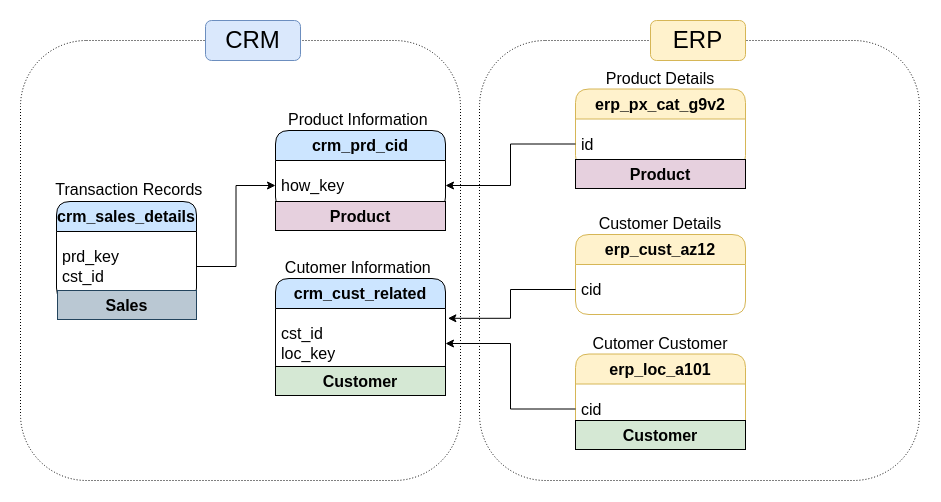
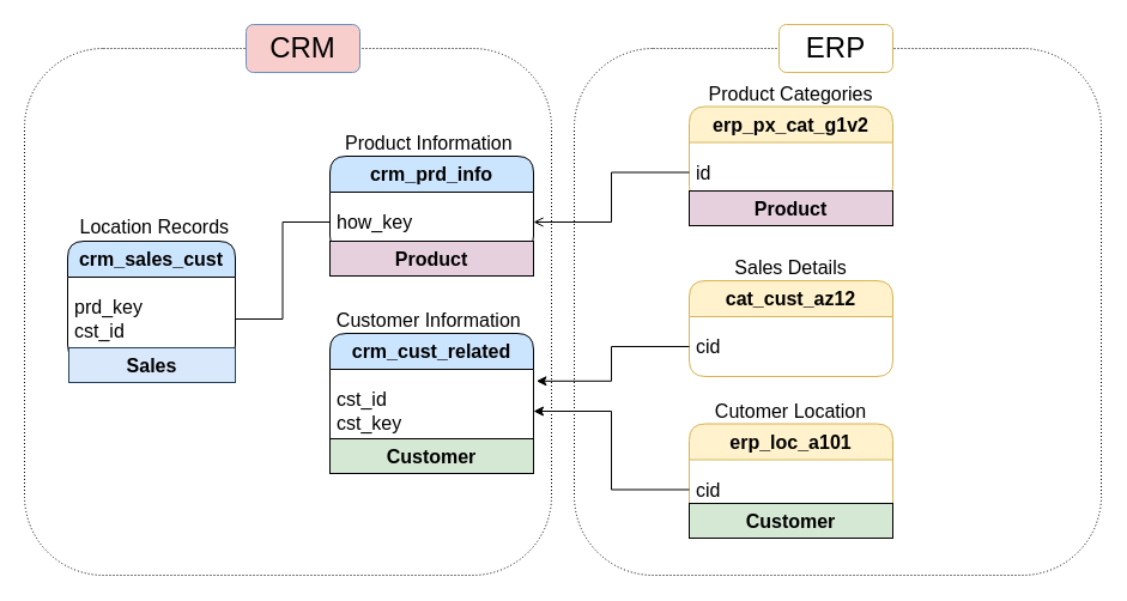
  <mxCell id="0" />
  <mxCell id="1" parent="0" />
  <mxCell id="2" value="" style="whiteSpace=wrap;html=1;aspect=fixed;fillColor=none;dashed=1;dashPattern=1 2;rounded=1;" parent="1" vertex="1"><mxGeometry x="479" y="40" width="440" height="440" as="geometry" /></mxCell>
  <mxCell id="3" value="" style="whiteSpace=wrap;html=1;aspect=fixed;fillColor=none;rounded=1;dashed=1;dashPattern=1 2;" parent="1" vertex="1"><mxGeometry x="20" y="40" width="440" height="440" as="geometry" /></mxCell>
- <mxCell id="4" value="&lt;b&gt;crm_sales_details&lt;/b&gt;" style="swimlane;fontStyle=0;childLayout=stackLayout;horizontal=1;startSize=30;horizontalStack=0;resizeParent=1;resizeParentMax=0;resizeLast=0;collapsible=1;marginBottom=0;whiteSpace=wrap;html=1;fillColor=#CCE5FF;rounded=1;fontSize=16;" parent="1" vertex="1"><mxGeometry x="56" y="201" width="140" height="100" as="geometry" /></mxCell>
+ <mxCell id="4" value="&lt;b&gt;crm_sales_cust&lt;/b&gt;" style="swimlane;fontStyle=0;childLayout=stackLayout;horizontal=1;startSize=30;horizontalStack=0;resizeParent=1;resizeParentMax=0;resizeLast=0;collapsible=1;marginBottom=0;whiteSpace=wrap;html=1;fillColor=#CCE5FF;rounded=1;fontSize=16;" parent="1" vertex="1"><mxGeometry x="56" y="201" width="140" height="100" as="geometry" /></mxCell>
  <mxCell id="5" value="prd_key&lt;div&gt;cst_id&lt;/div&gt;" style="text;strokeColor=none;fillColor=none;align=left;verticalAlign=middle;spacingLeft=4;spacingRight=4;overflow=hidden;points=[[0,0.5],[1,0.5]];portConstraint=eastwest;rotatable=0;whiteSpace=wrap;html=1;rounded=1;fontSize=16;" parent="4" vertex="1"><mxGeometry y="30" width="140" height="70" as="geometry" /></mxCell>
- <mxCell id="6" value="&lt;b&gt;crm_prd_cid&lt;/b&gt;" style="swimlane;fontStyle=0;childLayout=stackLayout;horizontal=1;startSize=30;horizontalStack=0;resizeParent=1;resizeParentMax=0;resizeLast=0;collapsible=1;marginBottom=0;whiteSpace=wrap;html=1;fillColor=#CCE5FF;rounded=1;fontSize=16;" parent="1" vertex="1"><mxGeometry x="275" y="130" width="170" height="80" as="geometry" /></mxCell>
+ <mxCell id="6" value="&lt;b&gt;crm_prd_info&lt;/b&gt;" style="swimlane;fontStyle=0;childLayout=stackLayout;horizontal=1;startSize=30;horizontalStack=0;resizeParent=1;resizeParentMax=0;resizeLast=0;collapsible=1;marginBottom=0;whiteSpace=wrap;html=1;fillColor=#CCE5FF;rounded=1;fontSize=16;" parent="1" vertex="1"><mxGeometry x="275" y="130" width="170" height="80" as="geometry" /></mxCell>
  <mxCell id="7" value="how_key" style="text;strokeColor=none;fillColor=none;align=left;verticalAlign=middle;spacingLeft=4;spacingRight=4;overflow=hidden;points=[[0,0.5],[1,0.5]];portConstraint=eastwest;rotatable=0;whiteSpace=wrap;html=1;rounded=1;fontSize=16;" parent="6" vertex="1"><mxGeometry y="30" width="170" height="50" as="geometry" /></mxCell>
  <mxCell id="8" value="&lt;b&gt;crm_cust_related&lt;/b&gt;" style="swimlane;fontStyle=0;childLayout=stackLayout;horizontal=1;startSize=30;horizontalStack=0;resizeParent=1;resizeParentMax=0;resizeLast=0;collapsible=1;marginBottom=0;whiteSpace=wrap;html=1;fillColor=#CCE5FF;rounded=1;fontSize=16;" parent="1" vertex="1"><mxGeometry x="275" y="278" width="170" height="100" as="geometry" /></mxCell>
- <mxCell id="9" value="&lt;div&gt;cst_id&lt;/div&gt;&lt;div&gt;loc_key&lt;/div&gt;" style="text;strokeColor=none;fillColor=none;align=left;verticalAlign=middle;spacingLeft=4;spacingRight=4;overflow=hidden;points=[[0,0.5],[1,0.5]];portConstraint=eastwest;rotatable=0;whiteSpace=wrap;html=1;rounded=1;fontSize=16;" parent="8" vertex="1"><mxGeometry y="30" width="170" height="70" as="geometry" /></mxCell>
- <mxCell id="10" style="edgeStyle=orthogonalEdgeStyle;rounded=0;orthogonalLoop=1;jettySize=auto;html=1;" parent="1" source="5" target="7" edge="1"><mxGeometry relative="1" as="geometry" /></mxCell>
+ <mxCell id="9" value="&lt;div&gt;cst_id&lt;/div&gt;&lt;div&gt;cst_key&lt;/div&gt;" style="text;strokeColor=none;fillColor=none;align=left;verticalAlign=middle;spacingLeft=4;spacingRight=4;overflow=hidden;points=[[0,0.5],[1,0.5]];portConstraint=eastwest;rotatable=0;whiteSpace=wrap;html=1;rounded=1;fontSize=16;" parent="8" vertex="1"><mxGeometry y="30" width="170" height="70" as="geometry" /></mxCell>
+ <mxCell id="10" style="edgeStyle=orthogonalEdgeStyle;rounded=0;orthogonalLoop=1;jettySize=auto;html=1;endArrow=none;" parent="1" source="5" target="7" edge="1"><mxGeometry relative="1" as="geometry" /></mxCell>
  <mxCell id="11" value="&lt;font style=&quot;font-size: 16px;&quot;&gt;Product Information&amp;nbsp;&lt;/font&gt;" style="text;html=1;align=center;verticalAlign=middle;whiteSpace=wrap;rounded=0;" parent="1" vertex="1"><mxGeometry x="275" y="104" width="170" height="30" as="geometry" /></mxCell>
- <mxCell id="12" value="&lt;font style=&quot;font-size: 16px;&quot;&gt;Transaction Records&amp;nbsp;&lt;/font&gt;" style="text;html=1;align=center;verticalAlign=middle;whiteSpace=wrap;rounded=0;" parent="1" vertex="1"><mxGeometry x="46" y="174" width="170" height="30" as="geometry" /></mxCell>
- <mxCell id="13" value="&lt;font style=&quot;font-size: 16px;&quot;&gt;Cutomer Information&amp;nbsp;&lt;/font&gt;" style="text;html=1;align=center;verticalAlign=middle;whiteSpace=wrap;rounded=0;" parent="1" vertex="1"><mxGeometry x="275" y="252" width="170" height="30" as="geometry" /></mxCell>
- <mxCell id="14" value="&lt;b&gt;erp_px_cat_g9v2&lt;/b&gt;" style="swimlane;fontStyle=0;childLayout=stackLayout;horizontal=1;startSize=30;horizontalStack=0;resizeParent=1;resizeParentMax=0;resizeLast=0;collapsible=1;marginBottom=0;whiteSpace=wrap;html=1;fillColor=#fff2cc;rounded=1;fontSize=16;strokeColor=#d6b656;" parent="1" vertex="1"><mxGeometry x="575" y="88.5" width="170" height="80" as="geometry" /></mxCell>
+ <mxCell id="12" value="&lt;font style=&quot;font-size: 16px;&quot;&gt;Location Records&amp;nbsp;&lt;/font&gt;" style="text;html=1;align=center;verticalAlign=middle;whiteSpace=wrap;rounded=0;" parent="1" vertex="1"><mxGeometry x="46" y="174" width="170" height="30" as="geometry" /></mxCell>
+ <mxCell id="13" value="&lt;font style=&quot;font-size: 16px;&quot;&gt;Customer Information&amp;nbsp;&lt;/font&gt;" style="text;html=1;align=center;verticalAlign=middle;whiteSpace=wrap;rounded=0;" parent="1" vertex="1"><mxGeometry x="275" y="252" width="170" height="30" as="geometry" /></mxCell>
+ <mxCell id="14" value="&lt;b&gt;erp_px_cat_g1v2&lt;/b&gt;" style="swimlane;fontStyle=0;childLayout=stackLayout;horizontal=1;startSize=30;horizontalStack=0;resizeParent=1;resizeParentMax=0;resizeLast=0;collapsible=1;marginBottom=0;whiteSpace=wrap;html=1;fillColor=#fff2cc;rounded=1;fontSize=16;strokeColor=#d6b656;" parent="1" vertex="1"><mxGeometry x="575" y="88.5" width="170" height="80" as="geometry" /></mxCell>
  <mxCell id="15" value="id" style="text;strokeColor=none;fillColor=none;align=left;verticalAlign=middle;spacingLeft=4;spacingRight=4;overflow=hidden;points=[[0,0.5],[1,0.5]];portConstraint=eastwest;rotatable=0;whiteSpace=wrap;html=1;rounded=1;fontSize=16;" parent="14" vertex="1"><mxGeometry y="30" width="170" height="50" as="geometry" /></mxCell>
- <mxCell id="16" value="&lt;font style=&quot;font-size: 16px;&quot;&gt;Product Details&lt;/font&gt;" style="text;html=1;align=center;verticalAlign=middle;whiteSpace=wrap;rounded=0;" parent="1" vertex="1"><mxGeometry x="575" y="62.5" width="170" height="30" as="geometry" /></mxCell>
- <mxCell id="17" style="edgeStyle=orthogonalEdgeStyle;rounded=0;orthogonalLoop=1;jettySize=auto;html=1;" parent="1" source="15" target="7" edge="1"><mxGeometry relative="1" as="geometry" /></mxCell>
- <mxCell id="18" value="&lt;b&gt;erp_cust_az12&lt;/b&gt;" style="swimlane;fontStyle=0;childLayout=stackLayout;horizontal=1;startSize=30;horizontalStack=0;resizeParent=1;resizeParentMax=0;resizeLast=0;collapsible=1;marginBottom=0;whiteSpace=wrap;html=1;fillColor=#fff2cc;rounded=1;fontSize=16;strokeColor=#d6b656;" parent="1" vertex="1"><mxGeometry x="575" y="234" width="170" height="80" as="geometry" /></mxCell>
+ <mxCell id="16" value="&lt;font style=&quot;font-size: 16px;&quot;&gt;Product Categories&lt;/font&gt;" style="text;html=1;align=center;verticalAlign=middle;whiteSpace=wrap;rounded=0;" parent="1" vertex="1"><mxGeometry x="575" y="62.5" width="170" height="30" as="geometry" /></mxCell>
+ <mxCell id="17" style="edgeStyle=orthogonalEdgeStyle;rounded=0;orthogonalLoop=1;jettySize=auto;html=1;endArrow=open;" parent="1" source="15" target="7" edge="1"><mxGeometry relative="1" as="geometry" /></mxCell>
+ <mxCell id="18" value="&lt;b&gt;cat_cust_az12&lt;/b&gt;" style="swimlane;fontStyle=0;childLayout=stackLayout;horizontal=1;startSize=30;horizontalStack=0;resizeParent=1;resizeParentMax=0;resizeLast=0;collapsible=1;marginBottom=0;whiteSpace=wrap;html=1;fillColor=#fff2cc;rounded=1;fontSize=16;strokeColor=#d6b656;" parent="1" vertex="1"><mxGeometry x="575" y="234" width="170" height="80" as="geometry" /></mxCell>
  <mxCell id="19" value="cid" style="text;strokeColor=none;fillColor=none;align=left;verticalAlign=middle;spacingLeft=4;spacingRight=4;overflow=hidden;points=[[0,0.5],[1,0.5]];portConstraint=eastwest;rotatable=0;whiteSpace=wrap;html=1;rounded=1;fontSize=16;" parent="18" vertex="1"><mxGeometry y="30" width="170" height="50" as="geometry" /></mxCell>
- <mxCell id="20" value="&lt;font style=&quot;font-size: 16px;&quot;&gt;Customer Details&lt;/font&gt;" style="text;html=1;align=center;verticalAlign=middle;whiteSpace=wrap;rounded=0;" parent="1" vertex="1"><mxGeometry x="575" y="208" width="170" height="30" as="geometry" /></mxCell>
+ <mxCell id="20" value="&lt;font style=&quot;font-size: 16px;&quot;&gt;Sales Details&lt;/font&gt;" style="text;html=1;align=center;verticalAlign=middle;whiteSpace=wrap;rounded=0;" parent="1" vertex="1"><mxGeometry x="575" y="208" width="170" height="30" as="geometry" /></mxCell>
  <mxCell id="21" value="&lt;b&gt;erp_loc_a101&lt;/b&gt;" style="swimlane;fontStyle=0;childLayout=stackLayout;horizontal=1;startSize=30;horizontalStack=0;resizeParent=1;resizeParentMax=0;resizeLast=0;collapsible=1;marginBottom=0;whiteSpace=wrap;html=1;fillColor=#fff2cc;rounded=1;fontSize=16;strokeColor=#d6b656;" parent="1" vertex="1"><mxGeometry x="575" y="353.5" width="170" height="80" as="geometry" /></mxCell>
  <mxCell id="22" value="cid" style="text;strokeColor=none;fillColor=none;align=left;verticalAlign=middle;spacingLeft=4;spacingRight=4;overflow=hidden;points=[[0,0.5],[1,0.5]];portConstraint=eastwest;rotatable=0;whiteSpace=wrap;html=1;rounded=1;fontSize=16;" parent="21" vertex="1"><mxGeometry y="30" width="170" height="50" as="geometry" /></mxCell>
- <mxCell id="23" value="&lt;font style=&quot;font-size: 16px;&quot;&gt;Cutomer Customer&lt;/font&gt;" style="text;html=1;align=center;verticalAlign=middle;whiteSpace=wrap;rounded=0;" parent="1" vertex="1"><mxGeometry x="575" y="327.5" width="170" height="30" as="geometry" /></mxCell>
+ <mxCell id="23" value="&lt;font style=&quot;font-size: 16px;&quot;&gt;Cutomer Location&lt;/font&gt;" style="text;html=1;align=center;verticalAlign=middle;whiteSpace=wrap;rounded=0;" parent="1" vertex="1"><mxGeometry x="575" y="327.5" width="170" height="30" as="geometry" /></mxCell>
  <mxCell id="24" style="edgeStyle=orthogonalEdgeStyle;rounded=0;orthogonalLoop=1;jettySize=auto;html=1;entryX=1.014;entryY=0.14;entryDx=0;entryDy=0;entryPerimeter=0;" parent="1" source="19" target="9" edge="1"><mxGeometry relative="1" as="geometry" /></mxCell>
  <mxCell id="25" style="edgeStyle=orthogonalEdgeStyle;rounded=0;orthogonalLoop=1;jettySize=auto;html=1;entryX=1;entryY=0.5;entryDx=0;entryDy=0;" parent="1" source="22" target="9" edge="1"><mxGeometry relative="1" as="geometry" /></mxCell>
- <mxCell id="26" value="&lt;font style=&quot;font-size: 24px;&quot;&gt;CRM&lt;/font&gt;" style="rounded=1;whiteSpace=wrap;html=1;fillColor=#dae8fc;strokeColor=#6c8ebf;" parent="1" vertex="1"><mxGeometry x="205" y="20" width="95" height="40" as="geometry" /></mxCell>
- <mxCell id="27" value="&lt;font style=&quot;font-size: 24px;&quot;&gt;ERP&lt;/font&gt;" style="rounded=1;whiteSpace=wrap;html=1;fillColor=#fff2cc;strokeColor=#d6b656;" parent="1" vertex="1"><mxGeometry x="650" y="20" width="95" height="40" as="geometry" /></mxCell>
- <mxCell id="28" value="&lt;font style=&quot;font-size: 16px;&quot;&gt;&lt;b&gt;Sales&lt;/b&gt;&lt;/font&gt;" style="rounded=0;whiteSpace=wrap;html=1;fillColor=#bac8d3;strokeColor=#23445d;" vertex="1" parent="1"><mxGeometry x="57" y="290" width="139" height="29" as="geometry" /></mxCell>
+ <mxCell id="26" value="&lt;font style=&quot;font-size: 24px;&quot;&gt;CRM&lt;/font&gt;" style="rounded=1;whiteSpace=wrap;html=1;fillColor=#f8cecc;strokeColor=#6c8ebf;" parent="1" vertex="1"><mxGeometry x="205" y="20" width="95" height="40" as="geometry" /></mxCell>
+ <mxCell id="27" value="&lt;font style=&quot;font-size: 24px;&quot;&gt;ERP&lt;/font&gt;" style="rounded=1;whiteSpace=wrap;html=1;fillColor=#ffffff;strokeColor=#d6b656;" parent="1" vertex="1"><mxGeometry x="650" y="20" width="95" height="40" as="geometry" /></mxCell>
+ <mxCell id="28" value="&lt;font style=&quot;font-size: 16px;&quot;&gt;&lt;b&gt;Sales&lt;/b&gt;&lt;/font&gt;" style="rounded=0;whiteSpace=wrap;html=1;fillColor=#dae8fc;strokeColor=#23445d;" vertex="1" parent="1"><mxGeometry x="57" y="290" width="139" height="29" as="geometry" /></mxCell>
  <mxCell id="29" value="&lt;font style=&quot;font-size: 16px;&quot;&gt;&lt;b&gt;Product&lt;/b&gt;&lt;/font&gt;" style="rounded=0;whiteSpace=wrap;html=1;gradientColor=none;fillColor=#E6D0DE;" vertex="1" parent="1"><mxGeometry x="275" y="201" width="170" height="29" as="geometry" /></mxCell>
  <mxCell id="30" value="&lt;font style=&quot;font-size: 16px;&quot;&gt;&lt;b&gt;Customer&lt;/b&gt;&lt;/font&gt;" style="rounded=0;whiteSpace=wrap;html=1;fillColor=#D5E8D4;" vertex="1" parent="1"><mxGeometry x="275" y="366" width="170" height="29" as="geometry" /></mxCell>
  <mxCell id="31" value="&lt;font style=&quot;font-size: 16px;&quot;&gt;&lt;b&gt;Product&lt;/b&gt;&lt;/font&gt;" style="rounded=0;whiteSpace=wrap;html=1;gradientColor=none;fillColor=#E6D0DE;" vertex="1" parent="1"><mxGeometry x="575" y="159" width="170" height="29" as="geometry" /></mxCell>
  <mxCell id="32" value="&lt;font style=&quot;font-size: 16px;&quot;&gt;&lt;b&gt;Customer&lt;/b&gt;&lt;/font&gt;" style="rounded=0;whiteSpace=wrap;html=1;fillColor=#D5E8D4;" vertex="1" parent="1"><mxGeometry x="575" y="420" width="170" height="29" as="geometry" /></mxCell>
